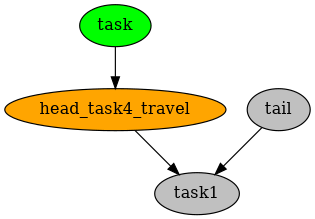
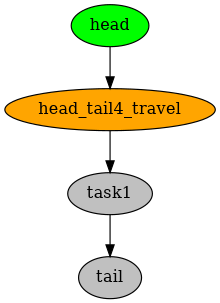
  digraph {
    node [fillcolor=gray fontcolor=black style=filled]
    edge [color=black]
-   n1 [fillcolor=green label=task]
-   n2 [fillcolor=orange label=head_task4_travel]
+   n1 [fillcolor=green label=head]
+   n2 [fillcolor=orange label=head_tail4_travel]
    n3 [label=task1]
    n4 [label=tail]
    n1 -> n2
    n2 -> n3
-   n4 -> n3
+   n3 -> n4
  }
